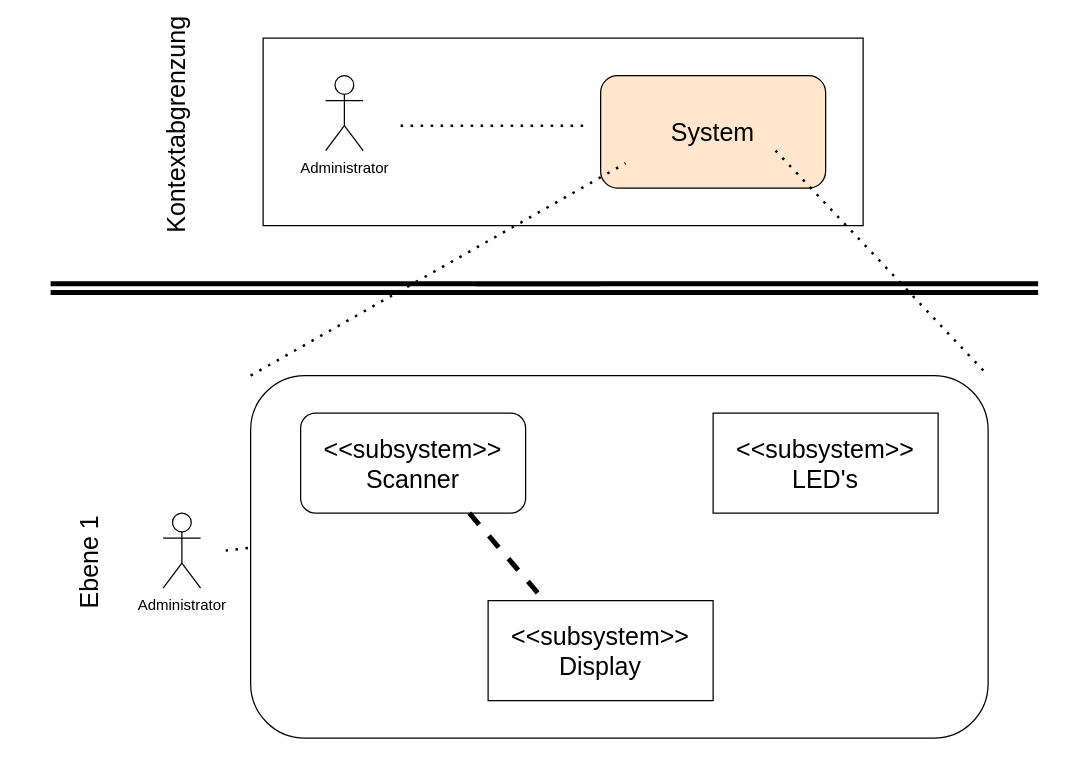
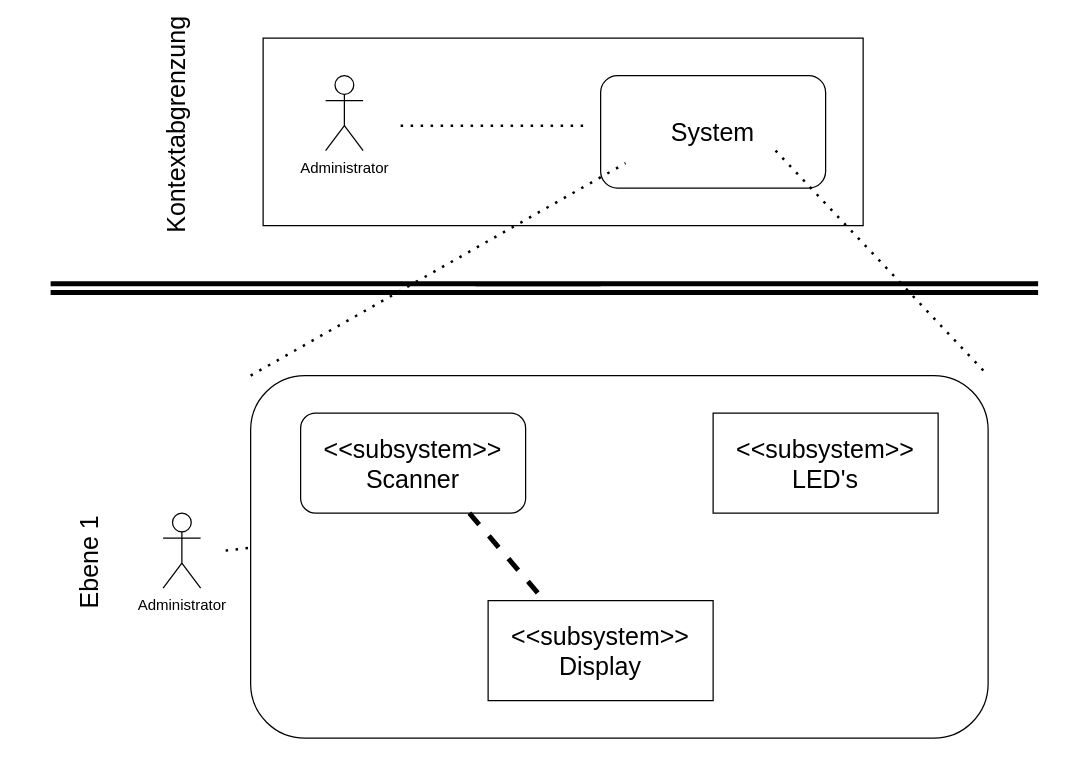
  <mxCell id="0" />
  <mxCell id="1" parent="0" />
  <mxCell id="2" value="Administrator&lt;br&gt;" style="shape=umlActor;verticalLabelPosition=bottom;verticalAlign=top;html=1;outlineConnect=0;" vertex="1" parent="1"><mxGeometry x="260" y="50" width="30" height="60" as="geometry" /></mxCell>
  <mxCell id="3" value="" style="endArrow=none;dashed=1;html=1;dashPattern=1 3;strokeWidth=2;rounded=0;strokeColor=default;" edge="1" parent="1"><mxGeometry width="50" height="50" relative="1" as="geometry"><mxPoint x="320" y="90" as="sourcePoint" /><mxPoint x="470" y="90" as="targetPoint" /></mxGeometry></mxCell>
- <mxCell id="4" value="&lt;font style=&quot;font-size: 20px;&quot;&gt;System&lt;/font&gt;" style="rounded=1;whiteSpace=wrap;html=1;fillColor=#ffe6cc;" vertex="1" parent="1"><mxGeometry x="480" y="50" width="180" height="90" as="geometry" /></mxCell>
+ <mxCell id="4" value="&lt;font style=&quot;font-size: 20px;&quot;&gt;System&lt;/font&gt;" style="rounded=1;whiteSpace=wrap;html=1;" vertex="1" parent="1"><mxGeometry x="480" y="50" width="180" height="90" as="geometry" /></mxCell>
  <mxCell id="5" value="" style="rounded=0;whiteSpace=wrap;html=1;fontSize=20;fillColor=none;" vertex="1" parent="1"><mxGeometry x="210" y="20" width="480" height="150" as="geometry" /></mxCell>
  <mxCell id="6" value="Kontextabgrenzung&lt;br&gt;" style="text;html=1;align=center;verticalAlign=middle;resizable=0;points=[];autosize=1;strokeColor=none;fillColor=none;fontSize=20;rotation=-90;" vertex="1" parent="1"><mxGeometry x="40" y="70" width="200" height="40" as="geometry" /></mxCell>
  <mxCell id="7" value="" style="shape=link;html=1;rounded=0;strokeColor=default;fontSize=20;strokeWidth=4;" edge="1" parent="1"><mxGeometry width="100" relative="1" as="geometry"><mxPoint x="40" y="220" as="sourcePoint" /><mxPoint x="830" y="220" as="targetPoint" /></mxGeometry></mxCell>
  <mxCell id="8" value="" style="shape=link;html=1;rounded=0;strokeColor=default;fontSize=20;" edge="1" parent="1"><mxGeometry width="100" relative="1" as="geometry"><mxPoint x="380" y="220" as="sourcePoint" /><mxPoint x="480" y="220" as="targetPoint" /></mxGeometry></mxCell>
  <mxCell id="9" value="Administrator&lt;br&gt;" style="shape=umlActor;verticalLabelPosition=bottom;verticalAlign=top;html=1;outlineConnect=0;" vertex="1" parent="1"><mxGeometry x="130" y="400" width="30" height="60" as="geometry" /></mxCell>
  <mxCell id="10" value="" style="endArrow=none;dashed=1;html=1;dashPattern=1 3;strokeWidth=2;rounded=0;strokeColor=default;" edge="1" parent="1"><mxGeometry width="50" height="50" relative="1" as="geometry"><mxPoint x="180" y="430" as="sourcePoint" /><mxPoint x="350" y="410" as="targetPoint" /></mxGeometry></mxCell>
  <mxCell id="11" value="" style="rounded=1;whiteSpace=wrap;html=1;" vertex="1" parent="1"><mxGeometry x="200" y="290" width="590" height="290" as="geometry" /></mxCell>
  <mxCell id="12" value="&amp;lt;&amp;lt;subsystem&amp;gt;&amp;gt;&lt;br&gt;Scanner" style="rounded=1;whiteSpace=wrap;html=1;fontSize=20;fillColor=none;" vertex="1" parent="1"><mxGeometry x="240" y="320" width="180" height="80" as="geometry" /></mxCell>
  <mxCell id="13" value="&amp;lt;&amp;lt;subsystem&amp;gt;&amp;gt;&lt;br&gt;LED's" style="whiteSpace=wrap;html=1;fontSize=20;fillColor=none;rounded=0;" vertex="1" parent="1"><mxGeometry x="570" y="320" width="180" height="80" as="geometry" /></mxCell>
  <mxCell id="14" value="&amp;lt;&amp;lt;subsystem&amp;gt;&amp;gt;&lt;br&gt;Display" style="whiteSpace=wrap;html=1;fontSize=20;fillColor=none;rounded=0;" vertex="1" parent="1"><mxGeometry x="390" y="470" width="180" height="80" as="geometry" /></mxCell>
  <mxCell id="15" value="" style="endArrow=none;dashed=1;html=1;dashPattern=1 3;strokeWidth=2;rounded=0;strokeColor=default;fontSize=20;entryX=0.604;entryY=0.667;entryDx=0;entryDy=0;entryPerimeter=0;exitX=0;exitY=0;exitDx=0;exitDy=0;" edge="1" parent="1" source="11" target="5"><mxGeometry width="50" height="50" relative="1" as="geometry"><mxPoint x="410" y="380" as="sourcePoint" /><mxPoint x="460" y="330" as="targetPoint" /></mxGeometry></mxCell>
  <mxCell id="16" value="" style="endArrow=none;dashed=1;html=1;dashPattern=1 3;strokeWidth=2;rounded=0;strokeColor=default;fontSize=20;entryX=1;entryY=0;entryDx=0;entryDy=0;exitX=0.854;exitY=0.6;exitDx=0;exitDy=0;exitPerimeter=0;" edge="1" parent="1" source="5" target="11"><mxGeometry width="50" height="50" relative="1" as="geometry"><mxPoint x="810" y="260" as="sourcePoint" /><mxPoint x="509.92" y="130.05" as="targetPoint" /></mxGeometry></mxCell>
  <mxCell id="17" value="" style="endArrow=none;html=1;rounded=0;dashed=1;strokeColor=default;strokeWidth=4;fontSize=20;entryX=0.25;entryY=0;entryDx=0;entryDy=0;exitX=0.75;exitY=1;exitDx=0;exitDy=0;" edge="1" parent="1" source="12" target="14"><mxGeometry width="50" height="50" relative="1" as="geometry"><mxPoint x="410" y="390" as="sourcePoint" /><mxPoint x="460" y="340" as="targetPoint" /></mxGeometry></mxCell>
  <mxCell id="18" value="Ebene 1" style="text;html=1;align=center;verticalAlign=middle;resizable=0;points=[];autosize=1;strokeColor=none;fillColor=none;fontSize=20;rotation=-90;" vertex="1" parent="1"><mxGeometry y="420" width="100" height="40" as="geometry" x="20" /></mxCell>
